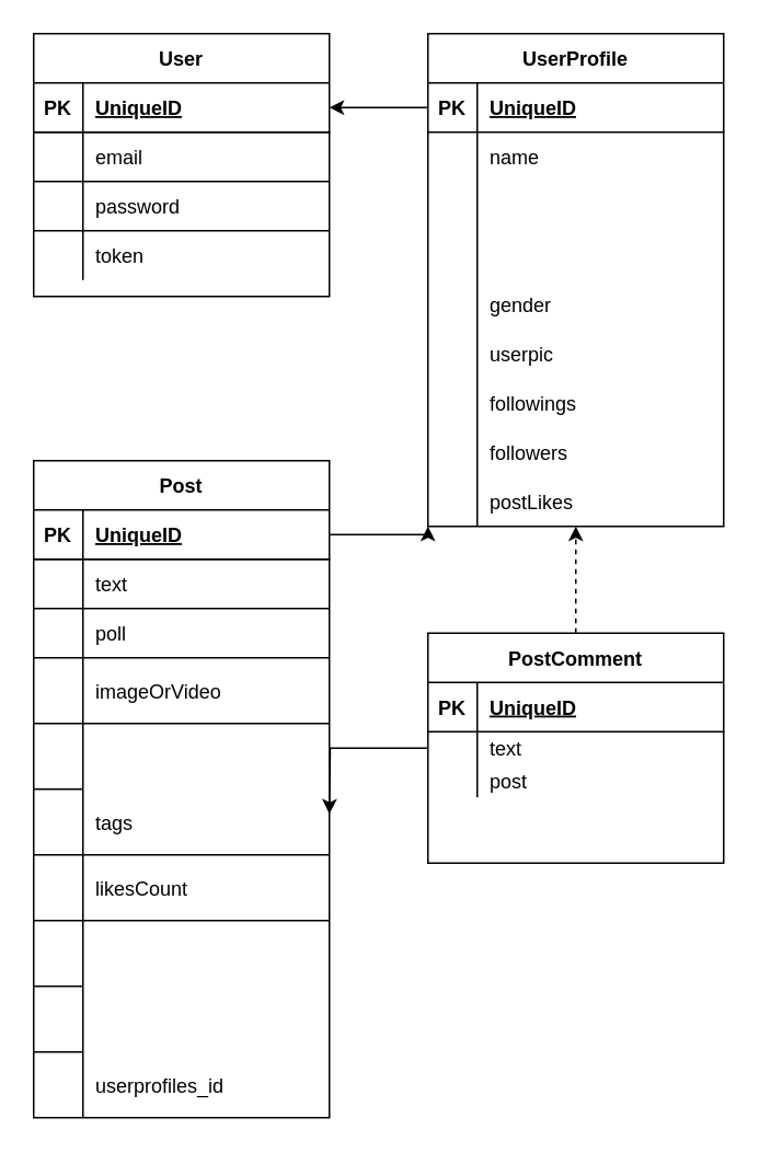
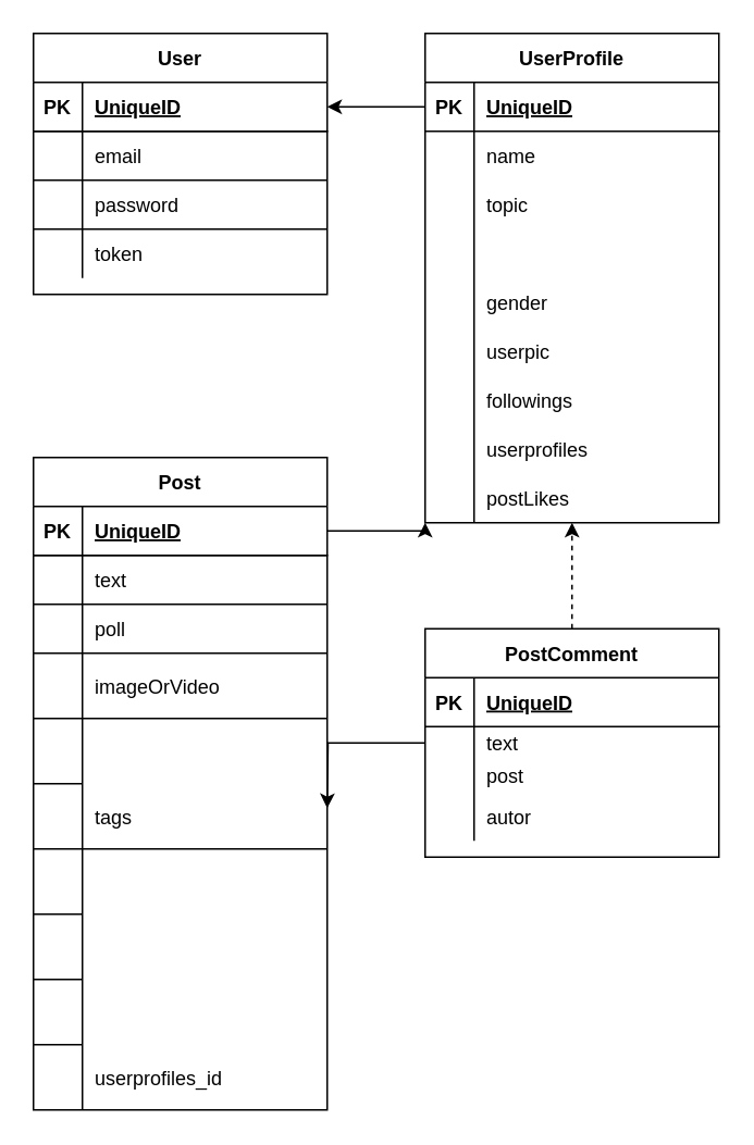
  <mxCell id="0" />
  <mxCell id="1" parent="0" />
  <mxCell id="2" style="edgeStyle=orthogonalEdgeStyle;rounded=0;orthogonalLoop=1;jettySize=auto;html=1;exitX=0;exitY=0.5;exitDx=0;exitDy=0;entryX=1;entryY=0.5;entryDx=0;entryDy=0;endArrow=classic;endFill=1;" edge="1" parent="1" source="7" target="34"><mxGeometry relative="1" as="geometry" /></mxCell>
  <mxCell id="3" style="edgeStyle=orthogonalEdgeStyle;rounded=0;orthogonalLoop=1;jettySize=auto;html=1;exitX=1;exitY=0.5;exitDx=0;exitDy=0;entryX=0;entryY=1;entryDx=0;entryDy=0;endArrow=classic;endFill=1;" edge="1" parent="1" source="47" target="6"><mxGeometry relative="1" as="geometry"><Array as="points"><mxPoint x="260" y="325" /></Array></mxGeometry></mxCell>
  <mxCell id="4" style="edgeStyle=orthogonalEdgeStyle;rounded=0;orthogonalLoop=1;jettySize=auto;html=1;endArrow=classic;endFill=1;entryX=0.5;entryY=1;entryDx=0;entryDy=0;dashed=1;" edge="1" parent="1" source="74" target="6"><mxGeometry relative="1" as="geometry"><mxPoint x="340" y="340" as="targetPoint" /></mxGeometry></mxCell>
  <mxCell id="5" style="edgeStyle=orthogonalEdgeStyle;rounded=0;orthogonalLoop=1;jettySize=auto;html=1;endArrow=classic;endFill=1;" edge="1" parent="1" source="78"><mxGeometry relative="1" as="geometry"><mxPoint x="200" y="495" as="targetPoint" /></mxGeometry></mxCell>
  <mxCell id="6" value="UserProfile" style="shape=table;startSize=30;container=1;collapsible=1;childLayout=tableLayout;fixedRows=1;rowLines=0;fontStyle=1;align=center;resizeLast=1;noLabel=0;sketch=0;rounded=0;shadow=0;" vertex="1" parent="1"><mxGeometry x="260" y="20" width="180" height="300" as="geometry"><mxRectangle x="500" y="80" width="60" height="30" as="alternateBounds" /></mxGeometry></mxCell>
  <mxCell id="7" value="" style="shape=partialRectangle;collapsible=0;dropTarget=0;pointerEvents=0;fillColor=none;top=0;left=0;bottom=1;right=0;points=[[0,0.5],[1,0.5]];portConstraint=eastwest;" vertex="1" parent="6"><mxGeometry y="30" width="180" height="30" as="geometry" /></mxCell>
  <mxCell id="8" value="PK" style="shape=partialRectangle;connectable=0;fillColor=none;top=0;left=0;bottom=0;right=0;fontStyle=1;overflow=hidden;" vertex="1" parent="7"><mxGeometry width="30" height="30" as="geometry" /></mxCell>
  <mxCell id="9" value="UniqueID" style="shape=partialRectangle;connectable=0;fillColor=none;top=0;left=0;bottom=0;right=0;align=left;spacingLeft=6;fontStyle=5;overflow=hidden;" vertex="1" parent="7"><mxGeometry x="30" width="150" height="30" as="geometry" /></mxCell>
  <mxCell id="10" value="" style="shape=partialRectangle;collapsible=0;dropTarget=0;pointerEvents=0;fillColor=none;top=0;left=0;bottom=0;right=0;points=[[0,0.5],[1,0.5]];portConstraint=eastwest;" vertex="1" parent="6"><mxGeometry y="60" width="180" height="30" as="geometry" /></mxCell>
  <mxCell id="11" value="" style="shape=partialRectangle;connectable=0;fillColor=none;top=0;left=0;bottom=0;right=0;editable=1;overflow=hidden;" vertex="1" parent="10"><mxGeometry width="30" height="30" as="geometry" /></mxCell>
  <mxCell id="12" value="name" style="shape=partialRectangle;connectable=0;fillColor=none;top=0;left=0;bottom=0;right=0;align=left;spacingLeft=6;overflow=hidden;" vertex="1" parent="10"><mxGeometry x="30" width="150" height="30" as="geometry" /></mxCell>
  <mxCell id="13" value="" style="shape=partialRectangle;collapsible=0;dropTarget=0;pointerEvents=0;fillColor=none;top=0;left=0;bottom=0;right=0;points=[[0,0.5],[1,0.5]];portConstraint=eastwest;" vertex="1" parent="6"><mxGeometry y="90" width="180" height="30" as="geometry" /></mxCell>
  <mxCell id="14" value="" style="shape=partialRectangle;connectable=0;fillColor=none;top=0;left=0;bottom=0;right=0;editable=1;overflow=hidden;" vertex="1" parent="13"><mxGeometry width="30" height="30" as="geometry" /></mxCell>
+ <mxCell id="15" value="topic" style="shape=partialRectangle;connectable=0;fillColor=none;top=0;left=0;bottom=0;right=0;align=left;spacingLeft=6;overflow=hidden;" vertex="1" parent="13"><mxGeometry x="30" width="150" height="30" as="geometry" /></mxCell>
  <mxCell id="16" value="" style="shape=partialRectangle;collapsible=0;dropTarget=0;pointerEvents=0;fillColor=none;top=0;left=0;bottom=0;right=0;points=[[0,0.5],[1,0.5]];portConstraint=eastwest;" vertex="1" parent="6"><mxGeometry y="120" width="180" height="30" as="geometry" /></mxCell>
  <mxCell id="17" value="" style="shape=partialRectangle;connectable=0;fillColor=none;top=0;left=0;bottom=0;right=0;editable=1;overflow=hidden;" vertex="1" parent="16"><mxGeometry width="30" height="30" as="geometry" /></mxCell>
  <mxCell id="18" style="shape=partialRectangle;collapsible=0;dropTarget=0;pointerEvents=0;fillColor=none;top=0;left=0;bottom=0;right=0;points=[[0,0.5],[1,0.5]];portConstraint=eastwest;" vertex="1" parent="6"><mxGeometry y="150" width="180" height="30" as="geometry" /></mxCell>
  <mxCell id="19" style="shape=partialRectangle;connectable=0;fillColor=none;top=0;left=0;bottom=0;right=0;editable=1;overflow=hidden;" vertex="1" parent="18"><mxGeometry width="30" height="30" as="geometry" /></mxCell>
  <mxCell id="20" value="gender" style="shape=partialRectangle;connectable=0;fillColor=none;top=0;left=0;bottom=0;right=0;align=left;spacingLeft=6;overflow=hidden;" vertex="1" parent="18"><mxGeometry x="30" width="150" height="30" as="geometry" /></mxCell>
  <mxCell id="21" style="shape=partialRectangle;collapsible=0;dropTarget=0;pointerEvents=0;fillColor=none;top=0;left=0;bottom=0;right=0;points=[[0,0.5],[1,0.5]];portConstraint=eastwest;" vertex="1" parent="6"><mxGeometry y="180" width="180" height="30" as="geometry" /></mxCell>
  <mxCell id="22" style="shape=partialRectangle;connectable=0;fillColor=none;top=0;left=0;bottom=0;right=0;editable=1;overflow=hidden;" vertex="1" parent="21"><mxGeometry width="30" height="30" as="geometry" /></mxCell>
  <mxCell id="23" value="userpic" style="shape=partialRectangle;connectable=0;fillColor=none;top=0;left=0;bottom=0;right=0;align=left;spacingLeft=6;overflow=hidden;" vertex="1" parent="21"><mxGeometry x="30" width="150" height="30" as="geometry" /></mxCell>
  <mxCell id="24" style="shape=partialRectangle;collapsible=0;dropTarget=0;pointerEvents=0;fillColor=none;top=0;left=0;bottom=0;right=0;points=[[0,0.5],[1,0.5]];portConstraint=eastwest;" vertex="1" parent="6"><mxGeometry y="210" width="180" height="30" as="geometry" /></mxCell>
  <mxCell id="25" style="shape=partialRectangle;connectable=0;fillColor=none;top=0;left=0;bottom=0;right=0;editable=1;overflow=hidden;" vertex="1" parent="24"><mxGeometry width="30" height="30" as="geometry" /></mxCell>
  <mxCell id="26" value="followings" style="shape=partialRectangle;connectable=0;fillColor=none;top=0;left=0;bottom=0;right=0;align=left;spacingLeft=6;overflow=hidden;" vertex="1" parent="24"><mxGeometry x="30" width="150" height="30" as="geometry" /></mxCell>
  <mxCell id="27" style="shape=partialRectangle;collapsible=0;dropTarget=0;pointerEvents=0;fillColor=none;top=0;left=0;bottom=0;right=0;points=[[0,0.5],[1,0.5]];portConstraint=eastwest;" vertex="1" parent="6"><mxGeometry y="240" width="180" height="30" as="geometry" /></mxCell>
  <mxCell id="28" style="shape=partialRectangle;connectable=0;fillColor=none;top=0;left=0;bottom=0;right=0;editable=1;overflow=hidden;" vertex="1" parent="27"><mxGeometry width="30" height="30" as="geometry" /></mxCell>
- <mxCell id="29" value="followers" style="shape=partialRectangle;connectable=0;fillColor=none;top=0;left=0;bottom=0;right=0;align=left;spacingLeft=6;overflow=hidden;" vertex="1" parent="27"><mxGeometry x="30" width="150" height="30" as="geometry" /></mxCell>
+ <mxCell id="29" value="userprofiles" style="shape=partialRectangle;connectable=0;fillColor=none;top=0;left=0;bottom=0;right=0;align=left;spacingLeft=6;overflow=hidden;" vertex="1" parent="27"><mxGeometry x="30" width="150" height="30" as="geometry" /></mxCell>
  <mxCell id="30" style="shape=partialRectangle;collapsible=0;dropTarget=0;pointerEvents=0;fillColor=none;top=0;left=0;bottom=0;right=0;points=[[0,0.5],[1,0.5]];portConstraint=eastwest;" vertex="1" parent="6"><mxGeometry y="270" width="180" height="30" as="geometry" /></mxCell>
  <mxCell id="31" style="shape=partialRectangle;connectable=0;fillColor=none;top=0;left=0;bottom=0;right=0;editable=1;overflow=hidden;" vertex="1" parent="30"><mxGeometry width="30" height="30" as="geometry" /></mxCell>
  <mxCell id="32" value="postLikes" style="shape=partialRectangle;connectable=0;fillColor=none;top=0;left=0;bottom=0;right=0;align=left;spacingLeft=6;overflow=hidden;" vertex="1" parent="30"><mxGeometry x="30" width="150" height="30" as="geometry" /></mxCell>
  <mxCell id="33" value="User" style="shape=table;startSize=30;container=1;collapsible=1;childLayout=tableLayout;fixedRows=1;rowLines=1;fontStyle=1;align=center;resizeLast=1;" vertex="1" parent="1"><mxGeometry x="20" y="20" width="180" height="160" as="geometry"><mxRectangle x="260" y="80" width="60" height="30" as="alternateBounds" /></mxGeometry></mxCell>
  <mxCell id="34" value="" style="shape=partialRectangle;collapsible=0;dropTarget=0;pointerEvents=0;fillColor=none;top=0;left=0;bottom=1;right=0;points=[[0,0.5],[1,0.5]];portConstraint=eastwest;" vertex="1" parent="33"><mxGeometry y="30" width="180" height="30" as="geometry" /></mxCell>
  <mxCell id="35" value="PK" style="shape=partialRectangle;connectable=0;fillColor=none;top=0;left=0;bottom=0;right=0;fontStyle=1;overflow=hidden;" vertex="1" parent="34"><mxGeometry width="30" height="30" as="geometry" /></mxCell>
  <mxCell id="36" value="UniqueID" style="shape=partialRectangle;connectable=0;fillColor=none;top=0;left=0;bottom=0;right=0;align=left;spacingLeft=6;fontStyle=5;overflow=hidden;" vertex="1" parent="34"><mxGeometry x="30" width="150" height="30" as="geometry" /></mxCell>
  <mxCell id="37" value="" style="shape=partialRectangle;collapsible=0;dropTarget=0;pointerEvents=0;fillColor=none;top=0;left=0;bottom=0;right=0;points=[[0,0.5],[1,0.5]];portConstraint=eastwest;" vertex="1" parent="33"><mxGeometry y="60" width="180" height="30" as="geometry" /></mxCell>
  <mxCell id="38" value="" style="shape=partialRectangle;connectable=0;fillColor=none;top=0;left=0;bottom=0;right=0;editable=1;overflow=hidden;" vertex="1" parent="37"><mxGeometry width="30" height="30" as="geometry" /></mxCell>
  <mxCell id="39" value="email" style="shape=partialRectangle;connectable=0;fillColor=none;top=0;left=0;bottom=0;right=0;align=left;spacingLeft=6;overflow=hidden;" vertex="1" parent="37"><mxGeometry x="30" width="150" height="30" as="geometry" /></mxCell>
  <mxCell id="40" value="" style="shape=partialRectangle;collapsible=0;dropTarget=0;pointerEvents=0;fillColor=none;top=0;left=0;bottom=0;right=0;points=[[0,0.5],[1,0.5]];portConstraint=eastwest;" vertex="1" parent="33"><mxGeometry y="90" width="180" height="30" as="geometry" /></mxCell>
  <mxCell id="41" value="" style="shape=partialRectangle;connectable=0;fillColor=none;top=0;left=0;bottom=0;right=0;editable=1;overflow=hidden;" vertex="1" parent="40"><mxGeometry width="30" height="30" as="geometry" /></mxCell>
  <mxCell id="42" value="password" style="shape=partialRectangle;connectable=0;fillColor=none;top=0;left=0;bottom=0;right=0;align=left;spacingLeft=6;overflow=hidden;" vertex="1" parent="40"><mxGeometry x="30" width="150" height="30" as="geometry" /></mxCell>
  <mxCell id="43" value="" style="shape=partialRectangle;collapsible=0;dropTarget=0;pointerEvents=0;fillColor=none;top=0;left=0;bottom=0;right=0;points=[[0,0.5],[1,0.5]];portConstraint=eastwest;" vertex="1" parent="33"><mxGeometry y="120" width="180" height="30" as="geometry" /></mxCell>
  <mxCell id="44" value="" style="shape=partialRectangle;connectable=0;fillColor=none;top=0;left=0;bottom=0;right=0;editable=1;overflow=hidden;" vertex="1" parent="43"><mxGeometry width="30" height="30" as="geometry" /></mxCell>
  <mxCell id="45" value="token" style="shape=partialRectangle;connectable=0;fillColor=none;top=0;left=0;bottom=0;right=0;align=left;spacingLeft=6;overflow=hidden;" vertex="1" parent="43"><mxGeometry x="30" width="150" height="30" as="geometry" /></mxCell>
  <mxCell id="46" value="Post" style="shape=table;startSize=30;container=1;collapsible=1;childLayout=tableLayout;fixedRows=1;rowLines=1;fontStyle=1;align=center;resizeLast=1;" vertex="1" parent="1"><mxGeometry x="20" y="280" width="180" height="400" as="geometry"><mxRectangle x="260" y="340" width="60" height="30" as="alternateBounds" /></mxGeometry></mxCell>
  <mxCell id="47" value="" style="shape=partialRectangle;collapsible=0;dropTarget=0;pointerEvents=0;fillColor=none;top=0;left=0;bottom=1;right=0;points=[[0,0.5],[1,0.5]];portConstraint=eastwest;" vertex="1" parent="46"><mxGeometry y="30" width="180" height="30" as="geometry" /></mxCell>
  <mxCell id="48" value="PK" style="shape=partialRectangle;connectable=0;fillColor=none;top=0;left=0;bottom=0;right=0;fontStyle=1;overflow=hidden;" vertex="1" parent="47"><mxGeometry width="30" height="30" as="geometry" /></mxCell>
  <mxCell id="49" value="UniqueID" style="shape=partialRectangle;connectable=0;fillColor=none;top=0;left=0;bottom=0;right=0;align=left;spacingLeft=6;fontStyle=5;overflow=hidden;" vertex="1" parent="47"><mxGeometry x="30" width="150" height="30" as="geometry" /></mxCell>
  <mxCell id="50" value="" style="shape=partialRectangle;collapsible=0;dropTarget=0;pointerEvents=0;fillColor=none;top=0;left=0;bottom=0;right=0;points=[[0,0.5],[1,0.5]];portConstraint=eastwest;" vertex="1" parent="46"><mxGeometry y="60" width="180" height="30" as="geometry" /></mxCell>
  <mxCell id="51" value="" style="shape=partialRectangle;connectable=0;fillColor=none;top=0;left=0;bottom=0;right=0;editable=1;overflow=hidden;" vertex="1" parent="50"><mxGeometry width="30" height="30" as="geometry" /></mxCell>
  <mxCell id="52" value="text" style="shape=partialRectangle;connectable=0;fillColor=none;top=0;left=0;bottom=0;right=0;align=left;spacingLeft=6;overflow=hidden;" vertex="1" parent="50"><mxGeometry x="30" width="150" height="30" as="geometry" /></mxCell>
  <mxCell id="53" value="" style="shape=partialRectangle;collapsible=0;dropTarget=0;pointerEvents=0;fillColor=none;top=0;left=0;bottom=0;right=0;points=[[0,0.5],[1,0.5]];portConstraint=eastwest;" vertex="1" parent="46"><mxGeometry y="90" width="180" height="30" as="geometry" /></mxCell>
  <mxCell id="54" value="" style="shape=partialRectangle;connectable=0;fillColor=none;top=0;left=0;bottom=0;right=0;editable=1;overflow=hidden;" vertex="1" parent="53"><mxGeometry width="30" height="30" as="geometry" /></mxCell>
  <mxCell id="55" value="poll" style="shape=partialRectangle;connectable=0;fillColor=none;top=0;left=0;bottom=0;right=0;align=left;spacingLeft=6;overflow=hidden;" vertex="1" parent="53"><mxGeometry x="30" width="150" height="30" as="geometry" /></mxCell>
  <mxCell id="56" value="" style="shape=partialRectangle;collapsible=0;dropTarget=0;pointerEvents=0;fillColor=none;top=0;left=0;bottom=0;right=0;points=[[0,0.5],[1,0.5]];portConstraint=eastwest;" vertex="1" parent="46"><mxGeometry y="120" width="180" height="40" as="geometry" /></mxCell>
  <mxCell id="57" value="" style="shape=partialRectangle;connectable=0;fillColor=none;top=0;left=0;bottom=0;right=0;editable=1;overflow=hidden;" vertex="1" parent="56"><mxGeometry width="30" height="40" as="geometry" /></mxCell>
  <mxCell id="58" value="imageOrVideo" style="shape=partialRectangle;connectable=0;fillColor=none;top=0;left=0;bottom=0;right=0;align=left;spacingLeft=6;overflow=hidden;" vertex="1" parent="56"><mxGeometry x="30" width="150" height="40" as="geometry" /></mxCell>
  <mxCell id="59" style="shape=partialRectangle;collapsible=0;dropTarget=0;pointerEvents=0;fillColor=none;top=0;left=0;bottom=0;right=0;points=[[0,0.5],[1,0.5]];portConstraint=eastwest;" vertex="1" parent="46"><mxGeometry y="160" width="180" height="40" as="geometry" /></mxCell>
  <mxCell id="60" style="shape=partialRectangle;connectable=0;fillColor=none;top=0;left=0;bottom=0;right=0;editable=1;overflow=hidden;" vertex="1" parent="59"><mxGeometry width="30" height="40" as="geometry" /></mxCell>
  <mxCell id="61" style="shape=partialRectangle;collapsible=0;dropTarget=0;pointerEvents=0;fillColor=none;top=0;left=0;bottom=0;right=0;points=[[0,0.5],[1,0.5]];portConstraint=eastwest;" vertex="1" parent="46"><mxGeometry y="200" width="180" height="40" as="geometry" /></mxCell>
  <mxCell id="62" style="shape=partialRectangle;connectable=0;fillColor=none;top=0;left=0;bottom=0;right=0;editable=1;overflow=hidden;" vertex="1" parent="61"><mxGeometry width="30" height="40" as="geometry" /></mxCell>
  <mxCell id="63" value="tags" style="shape=partialRectangle;connectable=0;fillColor=none;top=0;left=0;bottom=0;right=0;align=left;spacingLeft=6;overflow=hidden;" vertex="1" parent="61"><mxGeometry x="30" width="150" height="40" as="geometry" /></mxCell>
  <mxCell id="64" style="shape=partialRectangle;collapsible=0;dropTarget=0;pointerEvents=0;fillColor=none;top=0;left=0;bottom=0;right=0;points=[[0,0.5],[1,0.5]];portConstraint=eastwest;" vertex="1" parent="46"><mxGeometry y="240" width="180" height="40" as="geometry" /></mxCell>
  <mxCell id="65" style="shape=partialRectangle;connectable=0;fillColor=none;top=0;left=0;bottom=0;right=0;editable=1;overflow=hidden;" vertex="1" parent="64"><mxGeometry width="30" height="40" as="geometry" /></mxCell>
- <mxCell id="66" value="likesCount" style="shape=partialRectangle;connectable=0;fillColor=none;top=0;left=0;bottom=0;right=0;align=left;spacingLeft=6;overflow=hidden;" vertex="1" parent="64"><mxGeometry x="30" width="150" height="40" as="geometry" /></mxCell>
  <mxCell id="67" style="shape=partialRectangle;collapsible=0;dropTarget=0;pointerEvents=0;fillColor=none;top=0;left=0;bottom=0;right=0;points=[[0,0.5],[1,0.5]];portConstraint=eastwest;" vertex="1" parent="46"><mxGeometry y="280" width="180" height="40" as="geometry" /></mxCell>
  <mxCell id="68" style="shape=partialRectangle;connectable=0;fillColor=none;top=0;left=0;bottom=0;right=0;editable=1;overflow=hidden;" vertex="1" parent="67"><mxGeometry width="30" height="40" as="geometry" /></mxCell>
  <mxCell id="69" style="shape=partialRectangle;collapsible=0;dropTarget=0;pointerEvents=0;fillColor=none;top=0;left=0;bottom=0;right=0;points=[[0,0.5],[1,0.5]];portConstraint=eastwest;" vertex="1" parent="46"><mxGeometry y="320" width="180" height="40" as="geometry" /></mxCell>
  <mxCell id="70" style="shape=partialRectangle;connectable=0;fillColor=none;top=0;left=0;bottom=0;right=0;editable=1;overflow=hidden;" vertex="1" parent="69"><mxGeometry width="30" height="40" as="geometry" /></mxCell>
  <mxCell id="71" style="shape=partialRectangle;collapsible=0;dropTarget=0;pointerEvents=0;fillColor=none;top=0;left=0;bottom=0;right=0;points=[[0,0.5],[1,0.5]];portConstraint=eastwest;" vertex="1" parent="46"><mxGeometry y="360" width="180" height="40" as="geometry" /></mxCell>
  <mxCell id="72" style="shape=partialRectangle;connectable=0;fillColor=none;top=0;left=0;bottom=0;right=0;editable=1;overflow=hidden;" vertex="1" parent="71"><mxGeometry width="30" height="40" as="geometry" /></mxCell>
  <mxCell id="73" value="userprofiles_id" style="shape=partialRectangle;connectable=0;fillColor=none;top=0;left=0;bottom=0;right=0;align=left;spacingLeft=6;overflow=hidden;" vertex="1" parent="71"><mxGeometry x="30" width="150" height="40" as="geometry" /></mxCell>
  <mxCell id="74" value="PostComment" style="shape=table;startSize=30;container=1;collapsible=1;childLayout=tableLayout;fixedRows=1;rowLines=0;fontStyle=1;align=center;resizeLast=1;" vertex="1" parent="1"><mxGeometry x="260" y="385" width="180" height="140" as="geometry"><mxRectangle x="500" y="445" width="110" height="30" as="alternateBounds" /></mxGeometry></mxCell>
  <mxCell id="75" value="" style="shape=partialRectangle;collapsible=0;dropTarget=0;pointerEvents=0;fillColor=none;top=0;left=0;bottom=1;right=0;points=[[0,0.5],[1,0.5]];portConstraint=eastwest;" vertex="1" parent="74"><mxGeometry y="30" width="180" height="30" as="geometry" /></mxCell>
  <mxCell id="76" value="PK" style="shape=partialRectangle;connectable=0;fillColor=none;top=0;left=0;bottom=0;right=0;fontStyle=1;overflow=hidden;" vertex="1" parent="75"><mxGeometry width="30" height="30" as="geometry" /></mxCell>
  <mxCell id="77" value="UniqueID" style="shape=partialRectangle;connectable=0;fillColor=none;top=0;left=0;bottom=0;right=0;align=left;spacingLeft=6;fontStyle=5;overflow=hidden;" vertex="1" parent="75"><mxGeometry x="30" width="150" height="30" as="geometry" /></mxCell>
  <mxCell id="78" value="" style="shape=partialRectangle;collapsible=0;dropTarget=0;pointerEvents=0;fillColor=none;top=0;left=0;bottom=0;right=0;points=[[0,0.5],[1,0.5]];portConstraint=eastwest;" vertex="1" parent="74"><mxGeometry y="60" width="180" height="20" as="geometry" /></mxCell>
  <mxCell id="79" value="" style="shape=partialRectangle;connectable=0;fillColor=none;top=0;left=0;bottom=0;right=0;editable=1;overflow=hidden;" vertex="1" parent="78"><mxGeometry width="30" height="20" as="geometry" /></mxCell>
  <mxCell id="80" value="text" style="shape=partialRectangle;connectable=0;fillColor=none;top=0;left=0;bottom=0;right=0;align=left;spacingLeft=6;overflow=hidden;" vertex="1" parent="78"><mxGeometry x="30" width="150" height="20" as="geometry" /></mxCell>
  <mxCell id="81" value="" style="shape=partialRectangle;collapsible=0;dropTarget=0;pointerEvents=0;fillColor=none;top=0;left=0;bottom=0;right=0;points=[[0,0.5],[1,0.5]];portConstraint=eastwest;" vertex="1" parent="74"><mxGeometry y="80" width="180" height="20" as="geometry" /></mxCell>
  <mxCell id="82" value="" style="shape=partialRectangle;connectable=0;fillColor=none;top=0;left=0;bottom=0;right=0;editable=1;overflow=hidden;" vertex="1" parent="81"><mxGeometry width="30" height="20" as="geometry" /></mxCell>
  <mxCell id="83" value="post" style="shape=partialRectangle;connectable=0;fillColor=none;top=0;left=0;bottom=0;right=0;align=left;spacingLeft=6;overflow=hidden;" vertex="1" parent="81"><mxGeometry x="30" width="150" height="20" as="geometry" /></mxCell>
  <mxCell id="84" value="" style="shape=partialRectangle;collapsible=0;dropTarget=0;pointerEvents=0;fillColor=none;top=0;left=0;bottom=0;right=0;points=[[0,0.5],[1,0.5]];portConstraint=eastwest;" vertex="1" parent="74"><mxGeometry y="100" width="180" height="30" as="geometry" /></mxCell>
  <mxCell id="85" value="" style="shape=partialRectangle;connectable=0;fillColor=none;top=0;left=0;bottom=0;right=0;editable=1;overflow=hidden;" vertex="1" parent="84"><mxGeometry width="30" height="30" as="geometry" /></mxCell>
+ <mxCell id="86" value="autor" style="shape=partialRectangle;connectable=0;fillColor=none;top=0;left=0;bottom=0;right=0;align=left;spacingLeft=6;overflow=hidden;" vertex="1" parent="84"><mxGeometry x="30" width="150" height="30" as="geometry" /></mxCell>
